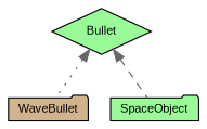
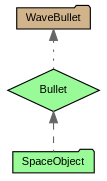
  digraph {
    fontname="Liberation Sans"
    node [color=black fillcolor=palegreen fontname="Liberation Sans" fontsize=10 shape=folder style=filled]
    edge [color=gray40 dir=back fontname="Liberation Sans" fontsize=10 labelfontname=Helvetica labelfontsize=10]
    n1 [fillcolor=tan fontcolor=black height=0.2 label=WaveBullet width=0.4]
    n2 [height=0.2 label=Bullet shape=diamond width=0.4]
    n3 [height=0.2 label=SpaceObject width=0.4]
-   n2 -> n1 [style=dotted]
+   n1 -> n2 [style=dotted]
    n2 -> n3 [style=dashed]
  }
